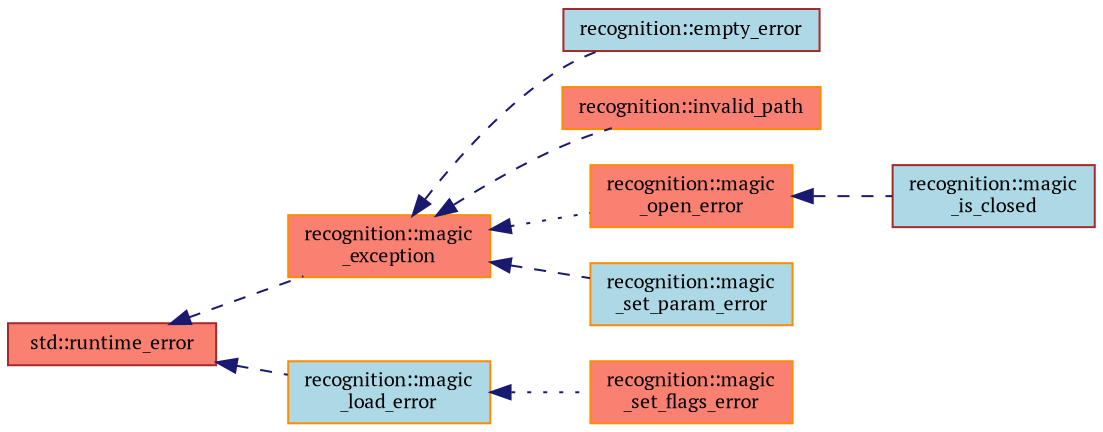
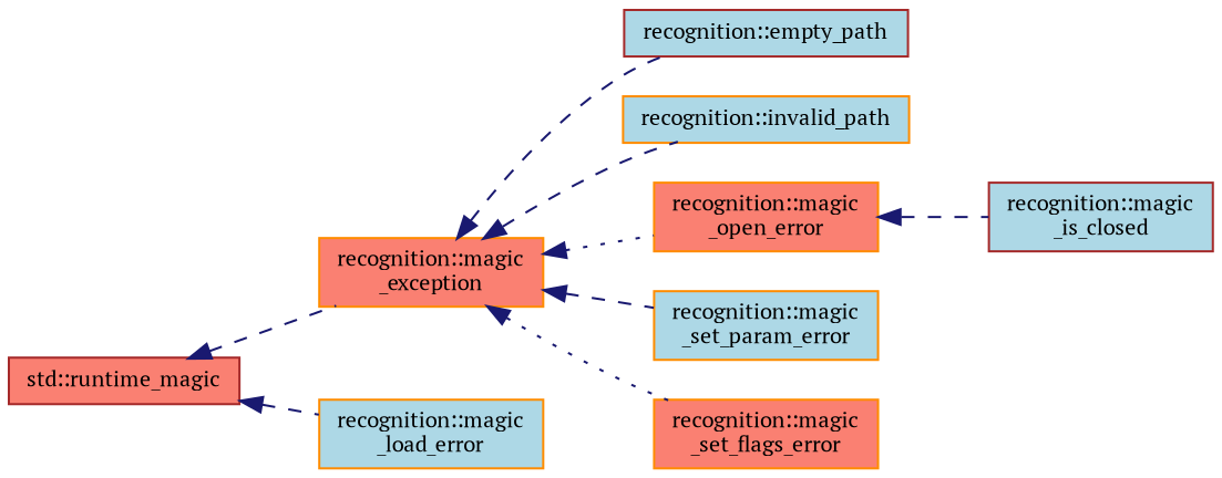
  digraph {
    fontname="PT Serif"
    rankdir=LR
    node [color=darkorange fillcolor=lightblue fontname="PT Serif" fontsize=10 shape=record style=filled]
    edge [color=midnightblue dir=back fontname="PT Serif" fontsize=10 labelfontname=Helvetica labelfontsize=10 style=dashed]
    n1 [fillcolor=salmon fontcolor=black height=0.2 label="recognition::magic\l_exception" width=0.4]
-   n2 [color=brown height=0.2 label="recognition::empty_error" width=0.4]
-   n3 [fillcolor=salmon height=0.2 label="recognition::invalid_path" width=0.4]
+   n2 [color=brown height=0.2 label="recognition::empty_path" width=0.4]
+   n3 [height=0.2 label="recognition::invalid_path" width=0.4]
    n4 [fillcolor=salmon height=0.2 label="recognition::magic\l_open_error" width=0.4]
    n5 [fillcolor=salmon height=0.2 label="recognition::magic\l_set_flags_error" width=0.4]
    n6 [height=0.2 label="recognition::magic\l_set_param_error" width=0.4]
    n7 [color=brown height=0.2 label="recognition::magic\l_is_closed" width=0.4]
    n8 [height=0.2 label="recognition::magic\l_load_error" width=0.4]
-   n9 [color=brown fillcolor=salmon height=0.2 label="std::runtime_error" width=0.4]
+   n9 [color=brown fillcolor=salmon height=0.2 label="std::runtime_magic" width=0.4]
    n1 -> n2
    n1 -> n3
    n1 -> n4 [style=dotted]
-   n8 -> n5 [style=dotted]
+   n1 -> n5 [style=dotted]
    n1 -> n6
    n4 -> n7
    n9 -> n1
    n9 -> n8
  }
